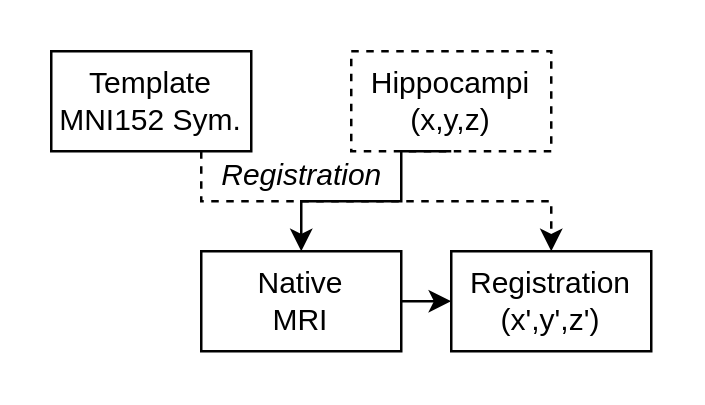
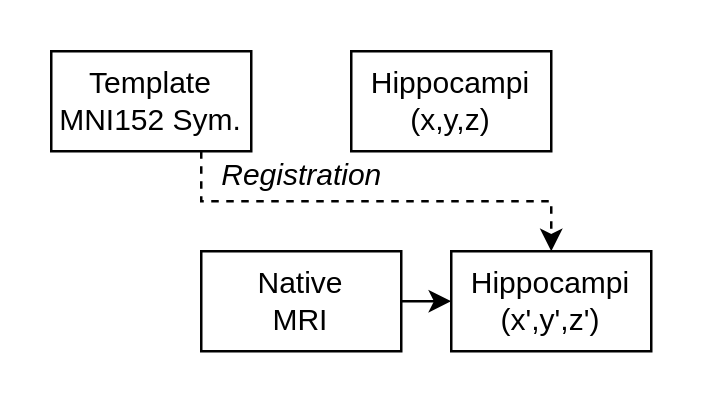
  <mxCell id="0" />
  <mxCell id="1" parent="0" />
  <mxCell id="2" style="edgeStyle=orthogonalEdgeStyle;rounded=0;orthogonalLoop=1;jettySize=auto;html=1;exitX=0.75;exitY=1;exitDx=0;exitDy=0;entryX=0.5;entryY=0;entryDx=0;entryDy=0;dashed=1;" edge="1" parent="1" source="3" target="9"><mxGeometry relative="1" as="geometry" /></mxCell>
  <mxCell id="3" value="Template&lt;br&gt;MNI152 Sym." style="rounded=0;whiteSpace=wrap;html=1;fillColor=none;" parent="1" vertex="1"><mxGeometry x="20" y="20" width="80" height="40" as="geometry" /></mxCell>
- <mxCell id="4" style="edgeStyle=orthogonalEdgeStyle;rounded=0;orthogonalLoop=1;jettySize=auto;html=1;exitX=0.5;exitY=1;exitDx=0;exitDy=0;entryX=0.5;entryY=0;entryDx=0;entryDy=0;" edge="1" parent="1" source="5" target="7"><mxGeometry relative="1" as="geometry"><Array as="points"><mxPoint x="160" y="60" /><mxPoint x="160" y="80" /><mxPoint x="120" y="80" /></Array></mxGeometry></mxCell>
- <mxCell id="5" value="Hippocampi&lt;br&gt;(x,y,z)" style="rounded=0;whiteSpace=wrap;html=1;fillColor=none;dashed=1;" vertex="1" parent="1"><mxGeometry x="140" y="20" width="80" height="40" as="geometry" /></mxCell>
+ <mxCell id="5" value="Hippocampi&lt;br&gt;(x,y,z)" style="rounded=0;whiteSpace=wrap;html=1;fillColor=none;" vertex="1" parent="1"><mxGeometry x="140" y="20" width="80" height="40" as="geometry" /></mxCell>
  <mxCell id="6" style="edgeStyle=orthogonalEdgeStyle;rounded=0;orthogonalLoop=1;jettySize=auto;html=1;exitX=1;exitY=0.5;exitDx=0;exitDy=0;entryX=0;entryY=0.5;entryDx=0;entryDy=0;" edge="1" parent="1" source="7" target="9"><mxGeometry relative="1" as="geometry" /></mxCell>
  <mxCell id="7" value="Native&lt;br&gt;MRI" style="rounded=0;whiteSpace=wrap;html=1;fillColor=none;" vertex="1" parent="1"><mxGeometry x="80" y="100" width="80" height="40" as="geometry" /></mxCell>
  <mxCell id="8" value="&lt;i&gt;Registration&lt;/i&gt;" style="text;html=1;align=center;verticalAlign=middle;resizable=0;points=[];autosize=1;strokeColor=none;fillColor=none;" vertex="1" parent="1"><mxGeometry x="80" y="60" width="80" height="20" as="geometry" /></mxCell>
- <mxCell id="9" value="Registration&lt;br&gt;(x',y',z')" style="rounded=0;whiteSpace=wrap;html=1;fillColor=none;" vertex="1" parent="1"><mxGeometry x="180" y="100" width="80" height="40" as="geometry" /></mxCell>
+ <mxCell id="9" value="Hippocampi&lt;br&gt;(x',y',z')" style="rounded=0;whiteSpace=wrap;html=1;fillColor=none;" vertex="1" parent="1"><mxGeometry x="180" y="100" width="80" height="40" as="geometry" /></mxCell>
